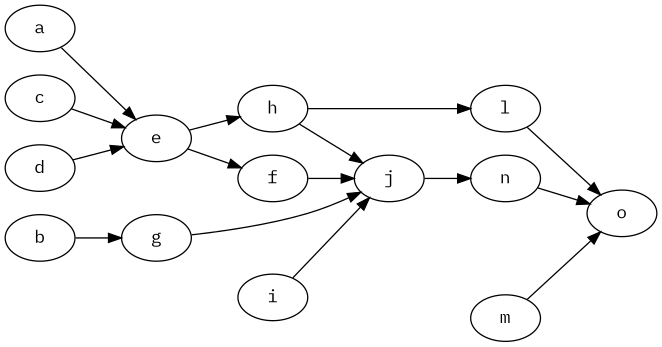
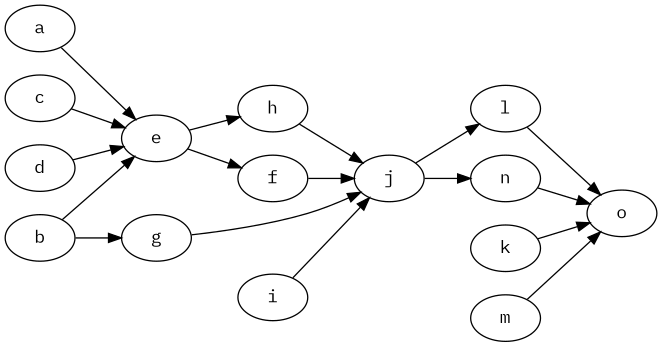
  digraph {
    fontname="IBM Plex Mono"
    rankdir=LR
    node [Weight=2 fontname="IBM Plex Mono"]
    edge [Weight=1 fontname="IBM Plex Mono"]
    a [Weight=7]
    e [Weight=8]
    f
    h [Weight=10]
    b [Weight=5]
    g [Weight=9]
    c [Weight=3]
    d [Weight=11]
    j
    i [Weight=5]
    l [Weight=10]
    n
+   k [Weight=9]
    o [Weight=9]
    m [Weight=5]
    a -> e [Weight=3]
    e -> f [Weight=7]
    e -> h
    f -> j [Weight=3]
    h -> j
+   b -> e [Weight=12]
    b -> g [Weight=8]
    g -> j [Weight=12]
    c -> e
    d -> e [Weight=4]
-   h -> l [Weight=12]
+   j -> l [Weight=12]
    j -> n [Weight=4]
    i -> j [Weight=4]
    l -> o [Weight=12]
    n -> o [Weight=4]
+   k -> o [Weight=3]
    m -> o
  }
